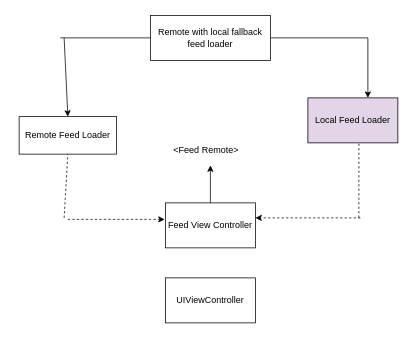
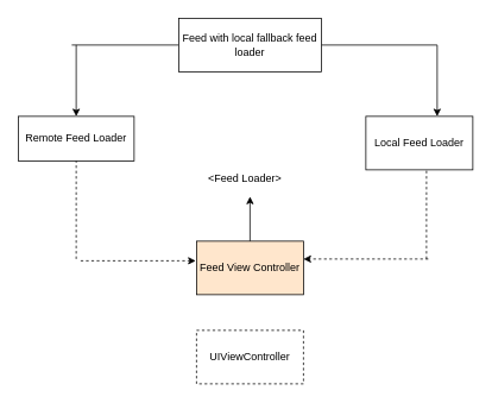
  <mxCell id="0" />
  <mxCell id="1" parent="0" />
- <mxCell id="2" value="Feed View Controller" style="rounded=0;whiteSpace=wrap;html=1;" vertex="1" parent="1"><mxGeometry x="220" y="270" width="120" height="60" as="geometry" /></mxCell>
- <mxCell id="3" value="UIViewController" style="rounded=0;whiteSpace=wrap;html=1;" vertex="1" parent="1"><mxGeometry x="220" y="370" width="120" height="60" as="geometry" /></mxCell>
+ <mxCell id="2" value="Feed View Controller" style="rounded=0;whiteSpace=wrap;html=1;fillColor=#ffe6cc;" vertex="1" parent="1"><mxGeometry x="220" y="270" width="120" height="60" as="geometry" /></mxCell>
+ <mxCell id="3" value="UIViewController" style="rounded=0;whiteSpace=wrap;html=1;dashed=1;" vertex="1" parent="1"><mxGeometry x="220" y="370" width="120" height="60" as="geometry" /></mxCell>
  <mxCell id="4" value="" style="endArrow=classic;html=1;rounded=0;exitX=0.5;exitY=0;exitDx=0;exitDy=0;" edge="1" parent="1" source="2"><mxGeometry width="50" height="50" relative="1" as="geometry"><mxPoint x="250" y="350" as="sourcePoint" /><mxPoint x="280" y="220" as="targetPoint" /></mxGeometry></mxCell>
- <mxCell id="5" value="&amp;lt;Feed Remote&amp;gt;" style="text;html=1;align=center;verticalAlign=middle;resizable=0;points=[];autosize=1;strokeColor=none;fillColor=none;" vertex="1" parent="1"><mxGeometry x="224" y="190" width="100" height="20" as="geometry" /></mxCell>
- <mxCell id="6" value="Remote Feed Loader" style="rounded=0;whiteSpace=wrap;html=1;" vertex="1" parent="1"><mxGeometry x="25" y="155" width="130" height="50" as="geometry" /></mxCell>
- <mxCell id="7" value="Local Feed Loader" style="rounded=0;whiteSpace=wrap;html=1;fillColor=#e1d5e7;" vertex="1" parent="1"><mxGeometry x="410" y="130" width="120" height="60" as="geometry" /></mxCell>
+ <mxCell id="5" value="&amp;lt;Feed Loader&amp;gt;" style="text;html=1;align=center;verticalAlign=middle;resizable=0;points=[];autosize=1;strokeColor=none;fillColor=none;" vertex="1" parent="1"><mxGeometry x="224" y="190" width="100" height="20" as="geometry" /></mxCell>
+ <mxCell id="6" value="Remote Feed Loader" style="rounded=0;whiteSpace=wrap;html=1;" vertex="1" parent="1"><mxGeometry x="20" y="130" width="130" height="50" as="geometry" /></mxCell>
+ <mxCell id="7" value="Local Feed Loader" style="rounded=0;whiteSpace=wrap;html=1;" vertex="1" parent="1"><mxGeometry x="410" y="130" width="120" height="60" as="geometry" /></mxCell>
  <mxCell id="8" value="" style="endArrow=classic;html=1;rounded=0;entryX=-0.008;entryY=0.367;entryDx=0;entryDy=0;entryPerimeter=0;dashed=1;" edge="1" parent="1" target="2"><mxGeometry relative="1" as="geometry"><mxPoint x="90" y="292" as="sourcePoint" /><mxPoint x="210" y="350" as="targetPoint" /><Array as="points"><mxPoint x="200" y="292" /></Array></mxGeometry></mxCell>
  <mxCell id="9" value="" style="endArrow=none;dashed=1;html=1;rounded=0;entryX=0.5;entryY=1;entryDx=0;entryDy=0;" edge="1" parent="1" target="6"><mxGeometry width="50" height="50" relative="1" as="geometry"><mxPoint x="85" y="290" as="sourcePoint" /><mxPoint x="300" y="300" as="targetPoint" /></mxGeometry></mxCell>
  <mxCell id="10" value="" style="endArrow=none;dashed=1;html=1;rounded=0;entryX=0.567;entryY=1.017;entryDx=0;entryDy=0;entryPerimeter=0;" edge="1" parent="1" target="7"><mxGeometry width="50" height="50" relative="1" as="geometry"><mxPoint x="478" y="290" as="sourcePoint" /><mxPoint x="95" y="210" as="targetPoint" /></mxGeometry></mxCell>
  <mxCell id="11" value="" style="endArrow=classic;html=1;rounded=0;entryX=-0.008;entryY=0.367;entryDx=0;entryDy=0;entryPerimeter=0;dashed=1;" edge="1" parent="1"><mxGeometry relative="1" as="geometry"><mxPoint x="480" y="290" as="sourcePoint" /><mxPoint x="340" y="290" as="targetPoint" /><Array as="points"><mxPoint x="460" y="290" /></Array></mxGeometry></mxCell>
  <mxCell id="12" value="" style="endArrow=classic;html=1;rounded=0;entryX=0.5;entryY=0;entryDx=0;entryDy=0;" edge="1" parent="1" target="6"><mxGeometry width="50" height="50" relative="1" as="geometry"><mxPoint x="85" y="50" as="sourcePoint" /><mxPoint x="290" y="130" as="targetPoint" /></mxGeometry></mxCell>
  <mxCell id="13" value="" style="endArrow=classic;html=1;rounded=0;" edge="1" parent="1"><mxGeometry width="50" height="50" relative="1" as="geometry"><mxPoint x="490" y="50" as="sourcePoint" /><mxPoint x="490" y="130" as="targetPoint" /></mxGeometry></mxCell>
  <mxCell id="14" style="edgeStyle=orthogonalEdgeStyle;rounded=0;orthogonalLoop=1;jettySize=auto;html=1;exitX=0.5;exitY=1;exitDx=0;exitDy=0;dashed=1;" edge="1" parent="1" source="7" target="7"><mxGeometry relative="1" as="geometry" /></mxCell>
  <mxCell id="15" value="" style="endArrow=none;html=1;rounded=0;" edge="1" parent="1"><mxGeometry width="50" height="50" relative="1" as="geometry"><mxPoint x="80" y="50" as="sourcePoint" /><mxPoint x="200" y="50" as="targetPoint" /></mxGeometry></mxCell>
  <mxCell id="16" value="" style="endArrow=none;html=1;rounded=0;endFill=0;" edge="1" parent="1"><mxGeometry width="50" height="50" relative="1" as="geometry"><mxPoint x="490" y="50" as="sourcePoint" /><mxPoint x="360" y="50" as="targetPoint" /></mxGeometry></mxCell>
- <mxCell id="17" value="Remote with local fallback feed loader" style="rounded=0;whiteSpace=wrap;html=1;" vertex="1" parent="1"><mxGeometry x="200" y="20" width="160" height="60" as="geometry" /></mxCell>
+ <mxCell id="17" value="Feed with local fallback feed loader" style="rounded=0;whiteSpace=wrap;html=1;" vertex="1" parent="1"><mxGeometry x="200" y="20" width="160" height="60" as="geometry" /></mxCell>
